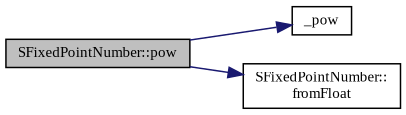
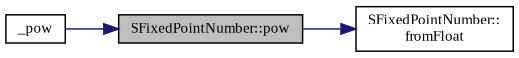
  digraph {
    fontname="Liberation Serif"
    rankdir=LR
    node [color=black fontname="Liberation Serif" fontsize=10 shape=record]
    edge [color=midnightblue fontname="Liberation Serif" fontsize=10 labelfontname=FreeSans labelfontsize=10 style=solid]
    n1 [fillcolor=grey75 fontcolor=black height=0.2 label="SFixedPointNumber::pow" style=filled width=0.4]
    n2 [height=0.2 label=_pow width=0.4]
    n3 [height=0.2 label="SFixedPointNumber::\lfromFloat" width=0.4]
-   n1 -> n2
+   n2 -> n1
    n1 -> n3
  }
